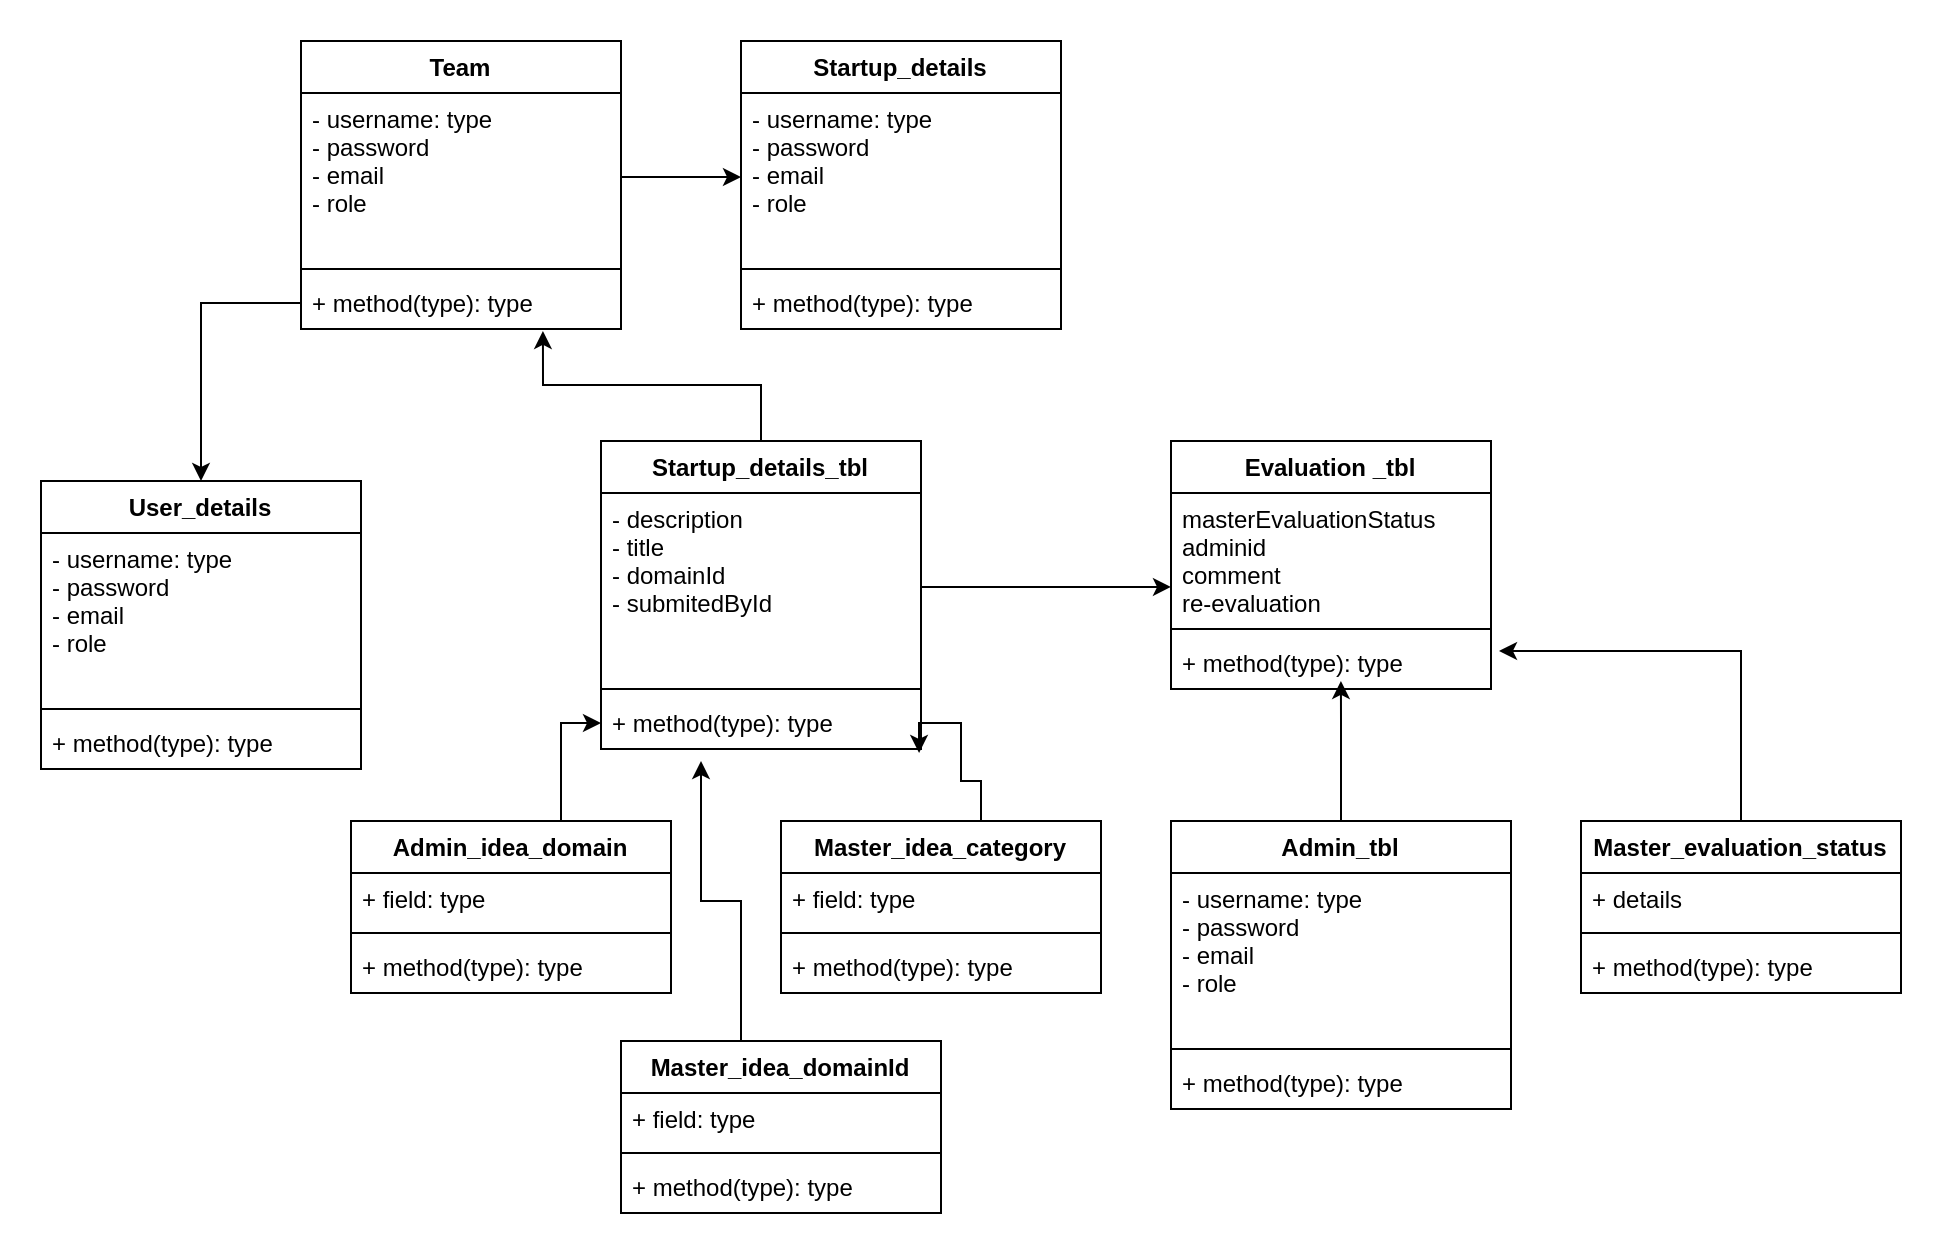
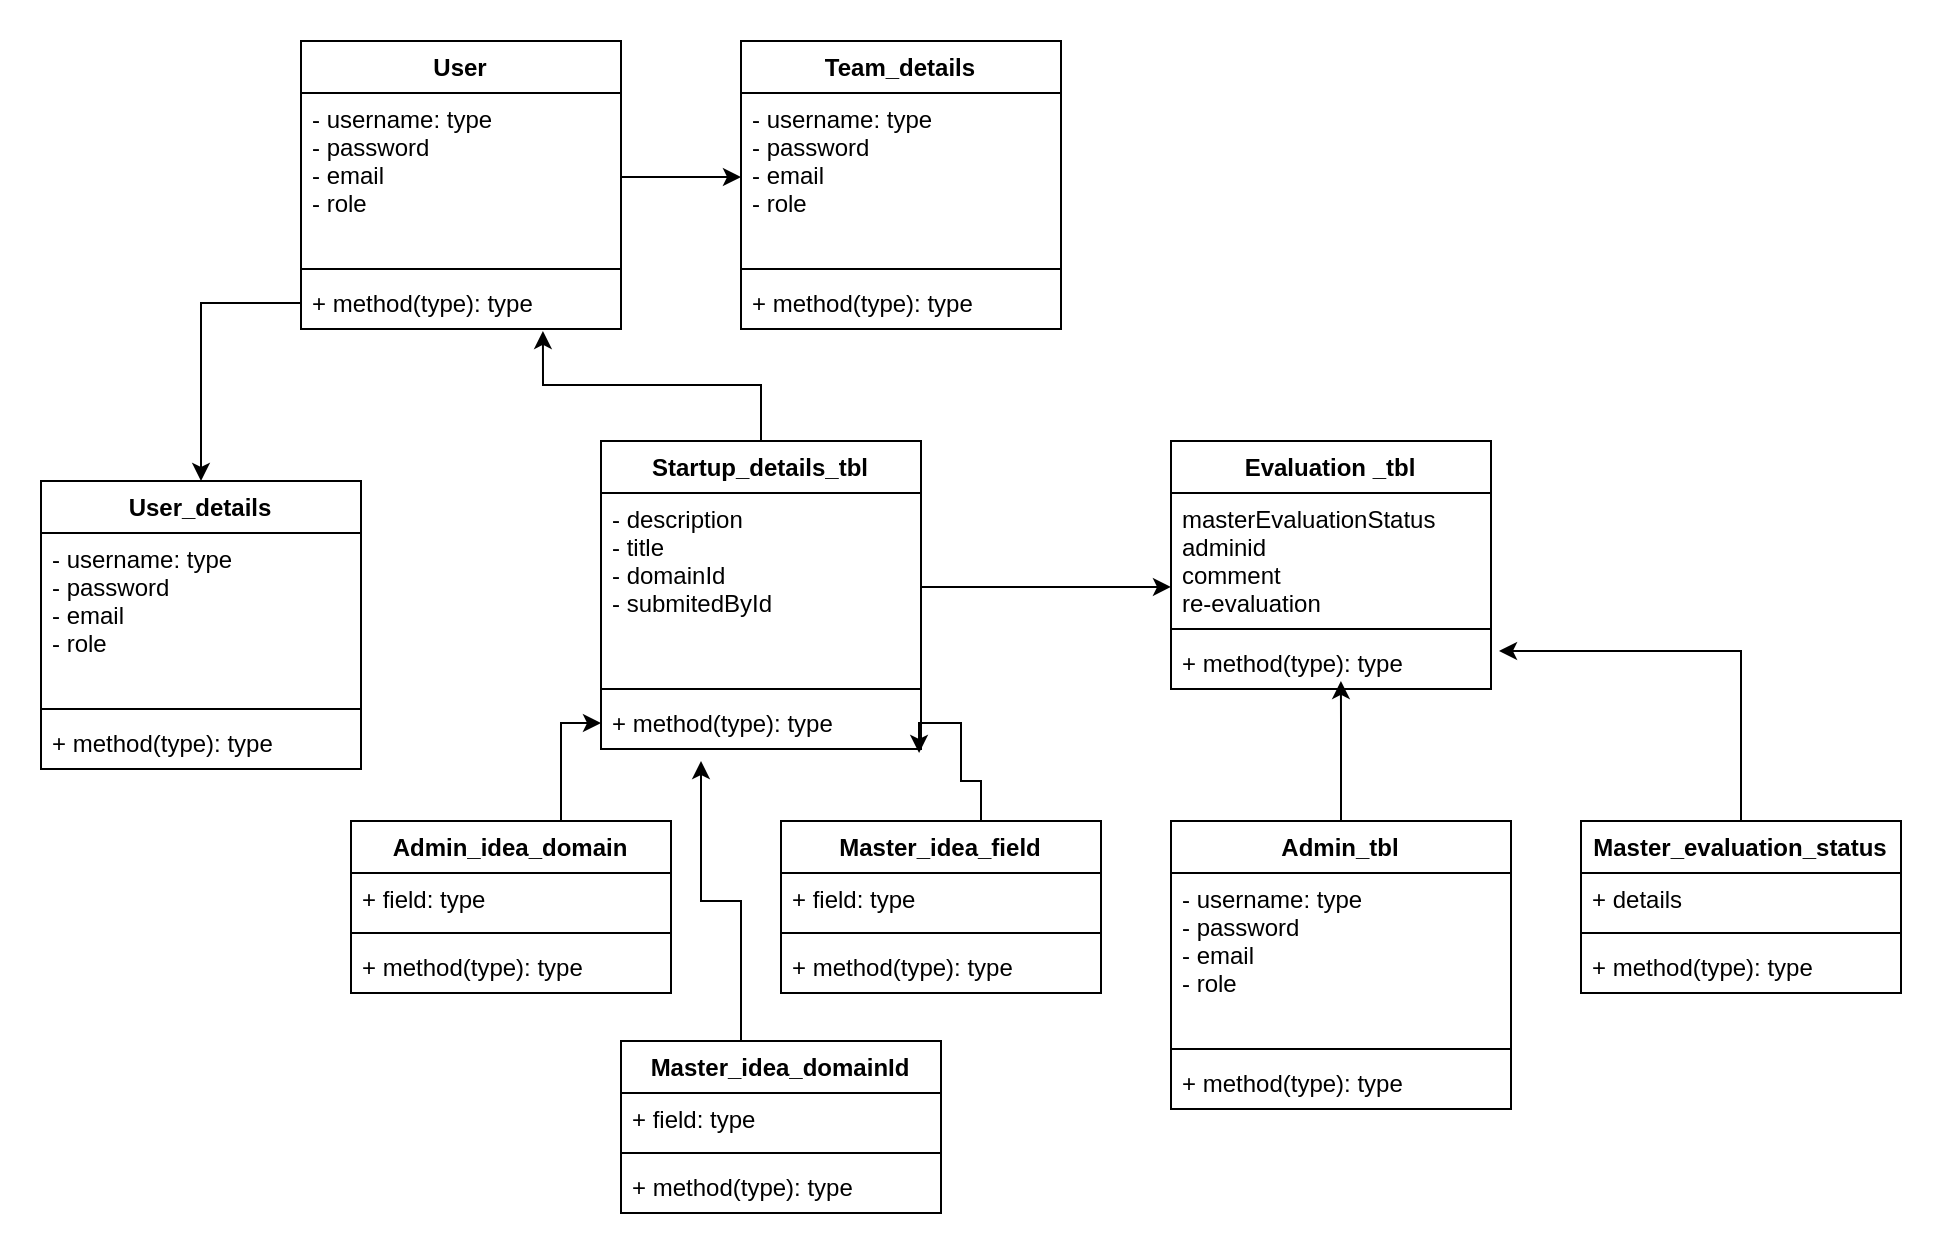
  <mxCell id="0" />
  <mxCell id="1" parent="0" />
- <mxCell id="2" value="Team" style="swimlane;fontStyle=1;align=center;verticalAlign=top;childLayout=stackLayout;horizontal=1;startSize=26;horizontalStack=0;resizeParent=1;resizeParentMax=0;resizeLast=0;collapsible=1;marginBottom=0;" parent="1" vertex="1"><mxGeometry x="150" y="20" width="160" height="144" as="geometry" /></mxCell>
+ <mxCell id="2" value="User" style="swimlane;fontStyle=1;align=center;verticalAlign=top;childLayout=stackLayout;horizontal=1;startSize=26;horizontalStack=0;resizeParent=1;resizeParentMax=0;resizeLast=0;collapsible=1;marginBottom=0;" parent="1" vertex="1"><mxGeometry x="150" y="20" width="160" height="144" as="geometry" /></mxCell>
  <mxCell id="3" value="- username: type&#10;- password&#10;- email&#10;- role&#10;" style="text;strokeColor=none;fillColor=none;align=left;verticalAlign=top;spacingLeft=4;spacingRight=4;overflow=hidden;rotatable=0;points=[[0,0.5],[1,0.5]];portConstraint=eastwest;" parent="2" vertex="1"><mxGeometry y="26" width="160" height="84" as="geometry" /></mxCell>
  <mxCell id="4" value="" style="line;strokeWidth=1;fillColor=none;align=left;verticalAlign=middle;spacingTop=-1;spacingLeft=3;spacingRight=3;rotatable=0;labelPosition=right;points=[];portConstraint=eastwest;" parent="2" vertex="1"><mxGeometry y="110" width="160" height="8" as="geometry" /></mxCell>
  <mxCell id="5" value="+ method(type): type" style="text;strokeColor=none;fillColor=none;align=left;verticalAlign=top;spacingLeft=4;spacingRight=4;overflow=hidden;rotatable=0;points=[[0,0.5],[1,0.5]];portConstraint=eastwest;" parent="2" vertex="1"><mxGeometry y="118" width="160" height="26" as="geometry" /></mxCell>
- <mxCell id="6" value="Startup_details" style="swimlane;fontStyle=1;align=center;verticalAlign=top;childLayout=stackLayout;horizontal=1;startSize=26;horizontalStack=0;resizeParent=1;resizeParentMax=0;resizeLast=0;collapsible=1;marginBottom=0;" parent="1" vertex="1"><mxGeometry x="370" y="20" width="160" height="144" as="geometry" /></mxCell>
+ <mxCell id="6" value="Team_details" style="swimlane;fontStyle=1;align=center;verticalAlign=top;childLayout=stackLayout;horizontal=1;startSize=26;horizontalStack=0;resizeParent=1;resizeParentMax=0;resizeLast=0;collapsible=1;marginBottom=0;" parent="1" vertex="1"><mxGeometry x="370" y="20" width="160" height="144" as="geometry" /></mxCell>
  <mxCell id="7" value="- username: type&#10;- password&#10;- email&#10;- role&#10;" style="text;strokeColor=none;fillColor=none;align=left;verticalAlign=top;spacingLeft=4;spacingRight=4;overflow=hidden;rotatable=0;points=[[0,0.5],[1,0.5]];portConstraint=eastwest;" parent="6" vertex="1"><mxGeometry y="26" width="160" height="84" as="geometry" /></mxCell>
  <mxCell id="8" value="" style="line;strokeWidth=1;fillColor=none;align=left;verticalAlign=middle;spacingTop=-1;spacingLeft=3;spacingRight=3;rotatable=0;labelPosition=right;points=[];portConstraint=eastwest;" parent="6" vertex="1"><mxGeometry y="110" width="160" height="8" as="geometry" /></mxCell>
  <mxCell id="9" value="+ method(type): type" style="text;strokeColor=none;fillColor=none;align=left;verticalAlign=top;spacingLeft=4;spacingRight=4;overflow=hidden;rotatable=0;points=[[0,0.5],[1,0.5]];portConstraint=eastwest;" parent="6" vertex="1"><mxGeometry y="118" width="160" height="26" as="geometry" /></mxCell>
  <mxCell id="10" style="edgeStyle=orthogonalEdgeStyle;rounded=0;orthogonalLoop=1;jettySize=auto;html=1;" parent="1" source="5" target="23" edge="1"><mxGeometry relative="1" as="geometry" /></mxCell>
  <mxCell id="11" style="edgeStyle=orthogonalEdgeStyle;rounded=0;orthogonalLoop=1;jettySize=auto;html=1;entryX=0;entryY=0.5;entryDx=0;entryDy=0;" parent="1" source="3" target="7" edge="1"><mxGeometry relative="1" as="geometry" /></mxCell>
  <mxCell id="12" style="edgeStyle=orthogonalEdgeStyle;rounded=0;orthogonalLoop=1;jettySize=auto;html=1;entryX=0;entryY=0.5;entryDx=0;entryDy=0;" parent="1" source="32" target="31" edge="1"><mxGeometry relative="1" as="geometry"><Array as="points"><mxPoint x="280" y="361" /></Array></mxGeometry></mxCell>
  <mxCell id="13" style="edgeStyle=orthogonalEdgeStyle;rounded=0;orthogonalLoop=1;jettySize=auto;html=1;entryX=0.994;entryY=1.077;entryDx=0;entryDy=0;entryPerimeter=0;" parent="1" source="14" target="31" edge="1"><mxGeometry relative="1" as="geometry"><Array as="points"><mxPoint x="490" y="390" /><mxPoint x="480" y="390" /><mxPoint x="480" y="361" /><mxPoint x="459" y="361" /></Array></mxGeometry></mxCell>
- <mxCell id="14" value="Master_idea_category" style="swimlane;fontStyle=1;align=center;verticalAlign=top;childLayout=stackLayout;horizontal=1;startSize=26;horizontalStack=0;resizeParent=1;resizeParentMax=0;resizeLast=0;collapsible=1;marginBottom=0;" parent="1" vertex="1"><mxGeometry x="390" y="410" width="160" height="86" as="geometry" /></mxCell>
+ <mxCell id="14" value="Master_idea_field" style="swimlane;fontStyle=1;align=center;verticalAlign=top;childLayout=stackLayout;horizontal=1;startSize=26;horizontalStack=0;resizeParent=1;resizeParentMax=0;resizeLast=0;collapsible=1;marginBottom=0;" parent="1" vertex="1"><mxGeometry x="390" y="410" width="160" height="86" as="geometry" /></mxCell>
  <mxCell id="15" value="+ field: type" style="text;strokeColor=none;fillColor=none;align=left;verticalAlign=top;spacingLeft=4;spacingRight=4;overflow=hidden;rotatable=0;points=[[0,0.5],[1,0.5]];portConstraint=eastwest;" parent="14" vertex="1"><mxGeometry y="26" width="160" height="26" as="geometry" /></mxCell>
  <mxCell id="16" value="" style="line;strokeWidth=1;fillColor=none;align=left;verticalAlign=middle;spacingTop=-1;spacingLeft=3;spacingRight=3;rotatable=0;labelPosition=right;points=[];portConstraint=eastwest;" parent="14" vertex="1"><mxGeometry y="52" width="160" height="8" as="geometry" /></mxCell>
  <mxCell id="17" value="+ method(type): type" style="text;strokeColor=none;fillColor=none;align=left;verticalAlign=top;spacingLeft=4;spacingRight=4;overflow=hidden;rotatable=0;points=[[0,0.5],[1,0.5]];portConstraint=eastwest;" parent="14" vertex="1"><mxGeometry y="60" width="160" height="26" as="geometry" /></mxCell>
  <mxCell id="18" style="edgeStyle=orthogonalEdgeStyle;rounded=0;orthogonalLoop=1;jettySize=auto;html=1;" parent="1" source="19" edge="1"><mxGeometry relative="1" as="geometry"><mxPoint x="350" y="380" as="targetPoint" /><Array as="points"><mxPoint x="370" y="450" /><mxPoint x="350" y="450" /></Array></mxGeometry></mxCell>
  <mxCell id="19" value="Master_idea_domainId&#10;" style="swimlane;fontStyle=1;align=center;verticalAlign=top;childLayout=stackLayout;horizontal=1;startSize=26;horizontalStack=0;resizeParent=1;resizeParentMax=0;resizeLast=0;collapsible=1;marginBottom=0;" parent="1" vertex="1"><mxGeometry x="310" y="520" width="160" height="86" as="geometry" /></mxCell>
  <mxCell id="20" value="+ field: type" style="text;strokeColor=none;fillColor=none;align=left;verticalAlign=top;spacingLeft=4;spacingRight=4;overflow=hidden;rotatable=0;points=[[0,0.5],[1,0.5]];portConstraint=eastwest;" parent="19" vertex="1"><mxGeometry y="26" width="160" height="26" as="geometry" /></mxCell>
  <mxCell id="21" value="" style="line;strokeWidth=1;fillColor=none;align=left;verticalAlign=middle;spacingTop=-1;spacingLeft=3;spacingRight=3;rotatable=0;labelPosition=right;points=[];portConstraint=eastwest;" parent="19" vertex="1"><mxGeometry y="52" width="160" height="8" as="geometry" /></mxCell>
  <mxCell id="22" value="+ method(type): type" style="text;strokeColor=none;fillColor=none;align=left;verticalAlign=top;spacingLeft=4;spacingRight=4;overflow=hidden;rotatable=0;points=[[0,0.5],[1,0.5]];portConstraint=eastwest;" parent="19" vertex="1"><mxGeometry y="60" width="160" height="26" as="geometry" /></mxCell>
  <mxCell id="23" value="User_details" style="swimlane;fontStyle=1;align=center;verticalAlign=top;childLayout=stackLayout;horizontal=1;startSize=26;horizontalStack=0;resizeParent=1;resizeParentMax=0;resizeLast=0;collapsible=1;marginBottom=0;" parent="1" vertex="1"><mxGeometry x="20" y="240" width="160" height="144" as="geometry" /></mxCell>
  <mxCell id="24" value="- username: type&#10;- password&#10;- email&#10;- role&#10;" style="text;strokeColor=none;fillColor=none;align=left;verticalAlign=top;spacingLeft=4;spacingRight=4;overflow=hidden;rotatable=0;points=[[0,0.5],[1,0.5]];portConstraint=eastwest;" parent="23" vertex="1"><mxGeometry y="26" width="160" height="84" as="geometry" /></mxCell>
  <mxCell id="25" value="" style="line;strokeWidth=1;fillColor=none;align=left;verticalAlign=middle;spacingTop=-1;spacingLeft=3;spacingRight=3;rotatable=0;labelPosition=right;points=[];portConstraint=eastwest;" parent="23" vertex="1"><mxGeometry y="110" width="160" height="8" as="geometry" /></mxCell>
  <mxCell id="26" value="+ method(type): type" style="text;strokeColor=none;fillColor=none;align=left;verticalAlign=top;spacingLeft=4;spacingRight=4;overflow=hidden;rotatable=0;points=[[0,0.5],[1,0.5]];portConstraint=eastwest;" parent="23" vertex="1"><mxGeometry y="118" width="160" height="26" as="geometry" /></mxCell>
  <mxCell id="27" style="edgeStyle=orthogonalEdgeStyle;rounded=0;orthogonalLoop=1;jettySize=auto;html=1;entryX=0.756;entryY=1.038;entryDx=0;entryDy=0;entryPerimeter=0;" parent="1" source="28" target="5" edge="1"><mxGeometry relative="1" as="geometry" /></mxCell>
  <mxCell id="28" value="Startup_details_tbl" style="swimlane;fontStyle=1;align=center;verticalAlign=top;childLayout=stackLayout;horizontal=1;startSize=26;horizontalStack=0;resizeParent=1;resizeParentMax=0;resizeLast=0;collapsible=1;marginBottom=0;" parent="1" vertex="1"><mxGeometry x="300" y="220" width="160" height="154" as="geometry" /></mxCell>
  <mxCell id="29" value="- description&#10;- title&#10;- domainId&#10;- submitedById&#10;" style="text;strokeColor=none;fillColor=none;align=left;verticalAlign=top;spacingLeft=4;spacingRight=4;overflow=hidden;rotatable=0;points=[[0,0.5],[1,0.5]];portConstraint=eastwest;" parent="28" vertex="1"><mxGeometry y="26" width="160" height="94" as="geometry" /></mxCell>
  <mxCell id="30" value="" style="line;strokeWidth=1;fillColor=none;align=left;verticalAlign=middle;spacingTop=-1;spacingLeft=3;spacingRight=3;rotatable=0;labelPosition=right;points=[];portConstraint=eastwest;" parent="28" vertex="1"><mxGeometry y="120" width="160" height="8" as="geometry" /></mxCell>
  <mxCell id="31" value="+ method(type): type" style="text;strokeColor=none;fillColor=none;align=left;verticalAlign=top;spacingLeft=4;spacingRight=4;overflow=hidden;rotatable=0;points=[[0,0.5],[1,0.5]];portConstraint=eastwest;" parent="28" vertex="1"><mxGeometry y="128" width="160" height="26" as="geometry" /></mxCell>
  <mxCell id="32" value="Admin_idea_domain" style="swimlane;fontStyle=1;align=center;verticalAlign=top;childLayout=stackLayout;horizontal=1;startSize=26;horizontalStack=0;resizeParent=1;resizeParentMax=0;resizeLast=0;collapsible=1;marginBottom=0;" parent="1" vertex="1"><mxGeometry x="175" y="410" width="160" height="86" as="geometry" /></mxCell>
  <mxCell id="33" value="+ field: type" style="text;strokeColor=none;fillColor=none;align=left;verticalAlign=top;spacingLeft=4;spacingRight=4;overflow=hidden;rotatable=0;points=[[0,0.5],[1,0.5]];portConstraint=eastwest;" parent="32" vertex="1"><mxGeometry y="26" width="160" height="26" as="geometry" /></mxCell>
  <mxCell id="34" value="" style="line;strokeWidth=1;fillColor=none;align=left;verticalAlign=middle;spacingTop=-1;spacingLeft=3;spacingRight=3;rotatable=0;labelPosition=right;points=[];portConstraint=eastwest;" parent="32" vertex="1"><mxGeometry y="52" width="160" height="8" as="geometry" /></mxCell>
  <mxCell id="35" value="+ method(type): type" style="text;strokeColor=none;fillColor=none;align=left;verticalAlign=top;spacingLeft=4;spacingRight=4;overflow=hidden;rotatable=0;points=[[0,0.5],[1,0.5]];portConstraint=eastwest;" parent="32" vertex="1"><mxGeometry y="60" width="160" height="26" as="geometry" /></mxCell>
  <mxCell id="36" style="edgeStyle=orthogonalEdgeStyle;rounded=0;orthogonalLoop=1;jettySize=auto;html=1;entryX=0.531;entryY=0.846;entryDx=0;entryDy=0;entryPerimeter=0;" parent="1" source="37" target="49" edge="1"><mxGeometry relative="1" as="geometry"><Array as="points"><mxPoint x="670" y="360" /><mxPoint x="670" y="360" /></Array></mxGeometry></mxCell>
  <mxCell id="37" value="Admin_tbl" style="swimlane;fontStyle=1;align=center;verticalAlign=top;childLayout=stackLayout;horizontal=1;startSize=26;horizontalStack=0;resizeParent=1;resizeParentMax=0;resizeLast=0;collapsible=1;marginBottom=0;" parent="1" vertex="1"><mxGeometry x="585" y="410" width="170" height="144" as="geometry" /></mxCell>
  <mxCell id="38" value="- username: type&#10;- password&#10;- email&#10;- role&#10;" style="text;strokeColor=none;fillColor=none;align=left;verticalAlign=top;spacingLeft=4;spacingRight=4;overflow=hidden;rotatable=0;points=[[0,0.5],[1,0.5]];portConstraint=eastwest;" parent="37" vertex="1"><mxGeometry y="26" width="170" height="84" as="geometry" /></mxCell>
  <mxCell id="39" value="" style="line;strokeWidth=1;fillColor=none;align=left;verticalAlign=middle;spacingTop=-1;spacingLeft=3;spacingRight=3;rotatable=0;labelPosition=right;points=[];portConstraint=eastwest;" parent="37" vertex="1"><mxGeometry y="110" width="170" height="8" as="geometry" /></mxCell>
  <mxCell id="40" value="+ method(type): type" style="text;strokeColor=none;fillColor=none;align=left;verticalAlign=top;spacingLeft=4;spacingRight=4;overflow=hidden;rotatable=0;points=[[0,0.5],[1,0.5]];portConstraint=eastwest;" parent="37" vertex="1"><mxGeometry y="118" width="170" height="26" as="geometry" /></mxCell>
  <mxCell id="41" style="edgeStyle=orthogonalEdgeStyle;rounded=0;orthogonalLoop=1;jettySize=auto;html=1;entryX=1.025;entryY=0.269;entryDx=0;entryDy=0;entryPerimeter=0;" parent="1" source="42" target="49" edge="1"><mxGeometry relative="1" as="geometry" /></mxCell>
  <mxCell id="42" value="Master_evaluation_status&#10;" style="swimlane;fontStyle=1;align=center;verticalAlign=top;childLayout=stackLayout;horizontal=1;startSize=26;horizontalStack=0;resizeParent=1;resizeParentMax=0;resizeLast=0;collapsible=1;marginBottom=0;" parent="1" vertex="1"><mxGeometry x="790" y="410" width="160" height="86" as="geometry" /></mxCell>
  <mxCell id="43" value="+ details" style="text;strokeColor=none;fillColor=none;align=left;verticalAlign=top;spacingLeft=4;spacingRight=4;overflow=hidden;rotatable=0;points=[[0,0.5],[1,0.5]];portConstraint=eastwest;" parent="42" vertex="1"><mxGeometry y="26" width="160" height="26" as="geometry" /></mxCell>
  <mxCell id="44" value="" style="line;strokeWidth=1;fillColor=none;align=left;verticalAlign=middle;spacingTop=-1;spacingLeft=3;spacingRight=3;rotatable=0;labelPosition=right;points=[];portConstraint=eastwest;" parent="42" vertex="1"><mxGeometry y="52" width="160" height="8" as="geometry" /></mxCell>
  <mxCell id="45" value="+ method(type): type" style="text;strokeColor=none;fillColor=none;align=left;verticalAlign=top;spacingLeft=4;spacingRight=4;overflow=hidden;rotatable=0;points=[[0,0.5],[1,0.5]];portConstraint=eastwest;" parent="42" vertex="1"><mxGeometry y="60" width="160" height="26" as="geometry" /></mxCell>
  <mxCell id="46" value="Evaluation _tbl" style="swimlane;fontStyle=1;align=center;verticalAlign=top;childLayout=stackLayout;horizontal=1;startSize=26;horizontalStack=0;resizeParent=1;resizeParentMax=0;resizeLast=0;collapsible=1;marginBottom=0;" parent="1" vertex="1"><mxGeometry x="585" y="220" width="160" height="124" as="geometry" /></mxCell>
  <mxCell id="47" value="masterEvaluationStatus&#10;adminid&#10;comment&#10;re-evaluation" style="text;strokeColor=none;fillColor=none;align=left;verticalAlign=top;spacingLeft=4;spacingRight=4;overflow=hidden;rotatable=0;points=[[0,0.5],[1,0.5]];portConstraint=eastwest;" parent="46" vertex="1"><mxGeometry y="26" width="160" height="64" as="geometry" /></mxCell>
  <mxCell id="48" value="" style="line;strokeWidth=1;fillColor=none;align=left;verticalAlign=middle;spacingTop=-1;spacingLeft=3;spacingRight=3;rotatable=0;labelPosition=right;points=[];portConstraint=eastwest;" parent="46" vertex="1"><mxGeometry y="90" width="160" height="8" as="geometry" /></mxCell>
  <mxCell id="49" value="+ method(type): type" style="text;strokeColor=none;fillColor=none;align=left;verticalAlign=top;spacingLeft=4;spacingRight=4;overflow=hidden;rotatable=0;points=[[0,0.5],[1,0.5]];portConstraint=eastwest;" parent="46" vertex="1"><mxGeometry y="98" width="160" height="26" as="geometry" /></mxCell>
  <mxCell id="50" style="edgeStyle=orthogonalEdgeStyle;rounded=0;orthogonalLoop=1;jettySize=auto;html=1;exitX=1;exitY=0.5;exitDx=0;exitDy=0;entryX=0;entryY=0.734;entryDx=0;entryDy=0;entryPerimeter=0;" edge="1" parent="1" source="29" target="47"><mxGeometry relative="1" as="geometry" /></mxCell>
